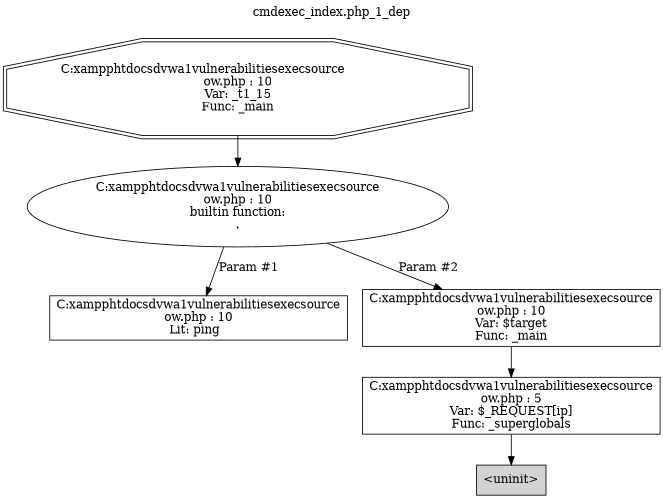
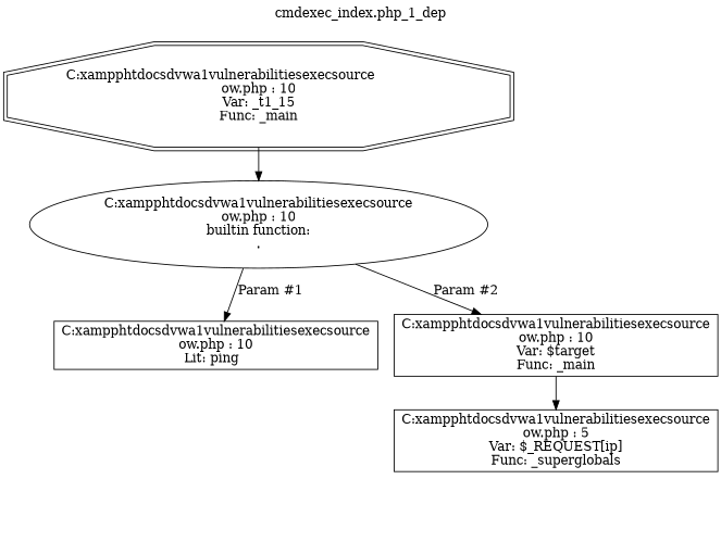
  digraph {
    label="cmdexec_index.php_1_dep"
    labelloc=t
    node [shape=box]
    n1 [label="C:\xampp\htdocs\dvwa1\vulnerabilities\exec\source\low.php : 10\nVar: _t1_15\nFunc: _main\n" shape=doubleoctagon]
    n2 [label="C:\xampp\htdocs\dvwa1\vulnerabilities\exec\source\low.php : 10\nbuiltin function:\n.\n" shape=ellipse]
    n3 [label="C:\xampp\htdocs\dvwa1\vulnerabilities\exec\source\low.php : 10\nLit: ping  \n"]
    n4 [label="C:\xampp\htdocs\dvwa1\vulnerabilities\exec\source\low.php : 10\nVar: $target\nFunc: _main\n"]
    n5 [label="C:\xampp\htdocs\dvwa1\vulnerabilities\exec\source\low.php : 5\nVar: $_REQUEST[ip]\nFunc: _superglobals\n"]
-   n6 [label="<uninit>" style=filled]
    n1 -> n2
    n2 -> n3 [label="Param #1"]
    n2 -> n4 [label="Param #2"]
    n4 -> n5
-   n5 -> n6
  }
